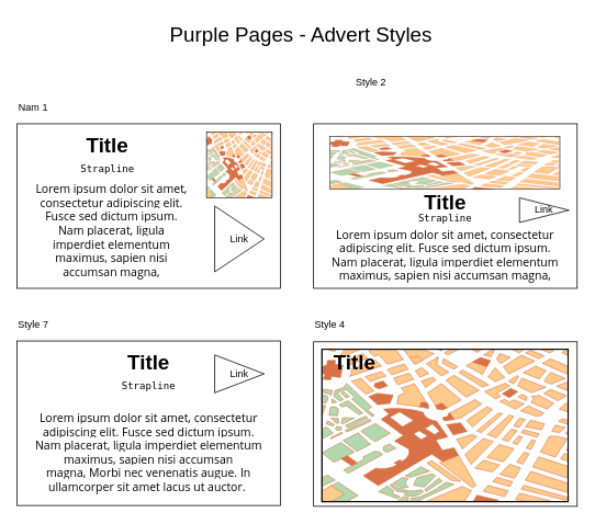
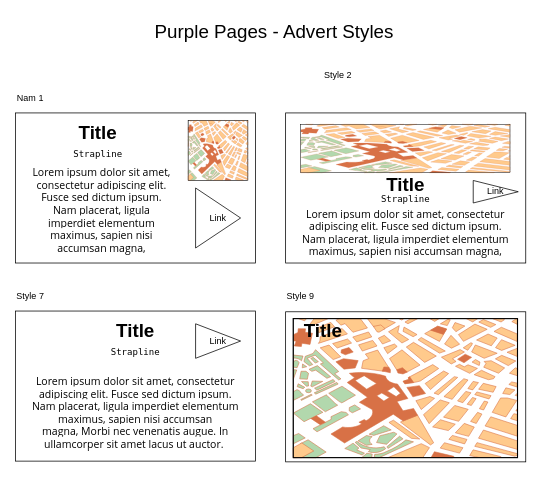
  <mxCell id="0" />
  <mxCell id="1" parent="0" />
  <mxCell id="2" value="Purple Pages - Advert Styles" style="text;html=1;strokeColor=none;fillColor=none;align=center;verticalAlign=middle;whiteSpace=wrap;rounded=0;fontSize=25;" parent="1" vertex="1"><mxGeometry x="50" y="20" width="630" height="40" as="geometry" /></mxCell>
  <mxCell id="3" value="" style="rounded=0;whiteSpace=wrap;html=1;" vertex="1" parent="1"><mxGeometry x="20" y="150" width="320" height="200" as="geometry" /></mxCell>
  <mxCell id="4" value="Nam 1" style="text;html=1;strokeColor=none;fillColor=none;align=center;verticalAlign=middle;whiteSpace=wrap;rounded=0;" vertex="1" parent="1"><mxGeometry x="20" y="120" width="40" height="20" as="geometry" /></mxCell>
  <mxCell id="5" value="" style="verticalLabelPosition=bottom;shadow=0;dashed=0;align=center;html=1;verticalAlign=top;strokeWidth=1;shape=mxgraph.mockup.misc.map;" vertex="1" parent="1"><mxGeometry x="250" y="160" width="80" height="80" as="geometry" /></mxCell>
  <mxCell id="6" value="&lt;h2&gt;&lt;font style=&quot;font-size: 25px&quot;&gt;Title&lt;/font&gt;&lt;/h2&gt;" style="text;html=1;strokeColor=none;fillColor=none;align=center;verticalAlign=middle;whiteSpace=wrap;rounded=0;" vertex="1" parent="1"><mxGeometry x="30" y="160" width="200" height="30" as="geometry" /></mxCell>
  <mxCell id="7" value="&lt;pre&gt;Strapline&lt;/pre&gt;" style="text;html=1;strokeColor=none;fillColor=none;align=center;verticalAlign=middle;whiteSpace=wrap;rounded=0;" vertex="1" parent="1"><mxGeometry x="30" y="190" width="200" height="30" as="geometry" /></mxCell>
  <mxCell id="8" value="&lt;span style=&quot;font-family: &amp;#34;open sans&amp;#34; , &amp;#34;arial&amp;#34; , sans-serif ; font-size: 14px ; text-align: justify ; background-color: rgb(255 , 255 , 255)&quot;&gt;Lorem ipsum dolor sit amet, consectetur adipiscing elit. Fusce sed dictum ipsum. Nam placerat, ligula imperdiet elementum maximus, sapien nisi accumsan magna,&lt;/span&gt;" style="text;html=1;strokeColor=none;fillColor=none;align=center;verticalAlign=middle;whiteSpace=wrap;rounded=0;" vertex="1" parent="1"><mxGeometry x="40" y="230" width="190" height="100" as="geometry" /></mxCell>
  <mxCell id="9" value="Link" style="triangle;whiteSpace=wrap;html=1;" vertex="1" parent="1"><mxGeometry x="260" y="250" width="60" height="80" as="geometry" /></mxCell>
  <mxCell id="10" value="" style="rounded=0;whiteSpace=wrap;html=1;" vertex="1" parent="1"><mxGeometry x="380" y="150" width="320" height="200" as="geometry" /></mxCell>
  <mxCell id="11" value="Style 2" style="text;html=1;strokeColor=none;fillColor=none;align=center;verticalAlign=middle;whiteSpace=wrap;rounded=0;" vertex="1" parent="1"><mxGeometry x="430" y="90" width="40" height="20" as="geometry" /></mxCell>
  <mxCell id="12" value="" style="verticalLabelPosition=bottom;shadow=0;dashed=0;align=center;html=1;verticalAlign=top;strokeWidth=1;shape=mxgraph.mockup.misc.map;" vertex="1" parent="1"><mxGeometry x="400" y="165" width="280" height="65" as="geometry" /></mxCell>
  <mxCell id="13" value="&lt;h2&gt;&lt;font style=&quot;font-size: 25px&quot;&gt;Title&lt;/font&gt;&lt;/h2&gt;" style="text;html=1;strokeColor=none;fillColor=none;align=center;verticalAlign=middle;whiteSpace=wrap;rounded=0;" vertex="1" parent="1"><mxGeometry x="440" y="230" width="200" height="30" as="geometry" /></mxCell>
  <mxCell id="14" value="&lt;pre&gt;Strapline&lt;/pre&gt;" style="text;html=1;strokeColor=none;fillColor=none;align=center;verticalAlign=middle;whiteSpace=wrap;rounded=0;" vertex="1" parent="1"><mxGeometry x="440" y="250" width="200" height="30" as="geometry" /></mxCell>
  <mxCell id="15" value="&lt;span style=&quot;font-family: &amp;#34;open sans&amp;#34; , &amp;#34;arial&amp;#34; , sans-serif ; font-size: 14px ; text-align: justify ; background-color: rgb(255 , 255 , 255)&quot;&gt;Lorem ipsum dolor sit amet, consectetur adipiscing elit. Fusce sed dictum ipsum. Nam placerat, ligula imperdiet elementum maximus, sapien nisi accumsan magna,&lt;/span&gt;" style="text;html=1;strokeColor=none;fillColor=none;align=center;verticalAlign=middle;whiteSpace=wrap;rounded=0;" vertex="1" parent="1"><mxGeometry x="400" y="290" width="280" height="40" as="geometry" /></mxCell>
  <mxCell id="16" value="Link" style="triangle;whiteSpace=wrap;html=1;" vertex="1" parent="1"><mxGeometry x="630" y="240" width="60" height="30" as="geometry" /></mxCell>
  <mxCell id="17" value="" style="rounded=0;whiteSpace=wrap;html=1;" vertex="1" parent="1"><mxGeometry x="20" y="414" width="320" height="200" as="geometry" /></mxCell>
  <mxCell id="18" value="Style 7" style="text;html=1;strokeColor=none;fillColor=none;align=center;verticalAlign=middle;whiteSpace=wrap;rounded=0;" vertex="1" parent="1"><mxGeometry x="20" y="384" width="40" height="20" as="geometry" /></mxCell>
  <mxCell id="19" value="&lt;h2&gt;&lt;font style=&quot;font-size: 25px&quot;&gt;Title&lt;/font&gt;&lt;/h2&gt;" style="text;html=1;strokeColor=none;fillColor=none;align=center;verticalAlign=middle;whiteSpace=wrap;rounded=0;" vertex="1" parent="1"><mxGeometry x="80" y="424" width="200" height="30" as="geometry" /></mxCell>
  <mxCell id="20" value="&lt;pre&gt;Strapline&lt;/pre&gt;" style="text;html=1;strokeColor=none;fillColor=none;align=center;verticalAlign=middle;whiteSpace=wrap;rounded=0;" vertex="1" parent="1"><mxGeometry x="80" y="454" width="200" height="30" as="geometry" /></mxCell>
  <mxCell id="21" value="&lt;span style=&quot;font-family: &amp;#34;open sans&amp;#34; , &amp;#34;arial&amp;#34; , sans-serif ; font-size: 14px ; text-align: justify ; background-color: rgb(255 , 255 , 255)&quot;&gt;Lorem ipsum dolor sit amet, consectetur adipiscing elit. Fusce sed dictum ipsum. Nam placerat, ligula imperdiet elementum maximus, sapien nisi accumsan magna,&amp;nbsp;&lt;/span&gt;&lt;span style=&quot;font-family: &amp;#34;open sans&amp;#34; , &amp;#34;arial&amp;#34; , sans-serif ; font-size: 14px ; text-align: justify ; background-color: rgb(255 , 255 , 255)&quot;&gt;Morbi nec venenatis augue. In ullamcorper sit amet lacus ut auctor.&amp;nbsp;&lt;/span&gt;" style="text;html=1;strokeColor=none;fillColor=none;align=center;verticalAlign=middle;whiteSpace=wrap;rounded=0;" vertex="1" parent="1"><mxGeometry x="40" y="500" width="280" height="100" as="geometry" /></mxCell>
  <mxCell id="22" value="Link" style="triangle;whiteSpace=wrap;html=1;" vertex="1" parent="1"><mxGeometry x="260" y="431" width="60" height="46" as="geometry" /></mxCell>
  <mxCell id="23" value="" style="rounded=0;whiteSpace=wrap;html=1;" vertex="1" parent="1"><mxGeometry x="380" y="415" width="320" height="200" as="geometry" /></mxCell>
- <mxCell id="24" value="Style 4" style="text;html=1;strokeColor=none;fillColor=none;align=center;verticalAlign=middle;whiteSpace=wrap;rounded=0;" vertex="1" parent="1"><mxGeometry x="380" y="385" width="40" height="20" as="geometry" /></mxCell>
+ <mxCell id="24" value="Style 9" style="text;html=1;strokeColor=none;fillColor=none;align=center;verticalAlign=middle;whiteSpace=wrap;rounded=0;" vertex="1" parent="1"><mxGeometry x="380" y="385" width="40" height="20" as="geometry" /></mxCell>
  <mxCell id="25" value="" style="verticalLabelPosition=bottom;shadow=0;dashed=0;align=center;html=1;verticalAlign=top;strokeWidth=1;shape=mxgraph.mockup.misc.map;" vertex="1" parent="1"><mxGeometry x="390" y="424" width="300" height="186" as="geometry" /></mxCell>
  <mxCell id="26" value="&lt;h2&gt;&lt;font style=&quot;font-size: 25px&quot;&gt;Title&lt;/font&gt;&lt;/h2&gt;" style="text;html=1;strokeColor=none;fillColor=none;align=center;verticalAlign=middle;whiteSpace=wrap;rounded=0;" vertex="1" parent="1"><mxGeometry x="330" y="424" width="200" height="30" as="geometry" /></mxCell>
